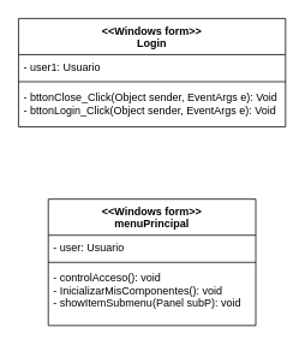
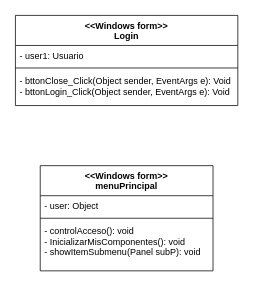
  <mxCell id="0" />
  <mxCell id="1" parent="0" />
  <mxCell id="2" value="&lt;&lt;Windows form&gt;&gt;&#10;Login" style="swimlane;fontStyle=1;align=center;verticalAlign=top;childLayout=stackLayout;horizontal=1;startSize=40;horizontalStack=0;resizeParent=1;resizeParentMax=0;resizeLast=0;collapsible=1;marginBottom=0;" vertex="1" parent="1"><mxGeometry x="20" y="20" width="296" height="120" as="geometry" /></mxCell>
  <mxCell id="3" value="- user1: Usuario" style="text;strokeColor=none;fillColor=none;align=left;verticalAlign=top;spacingLeft=4;spacingRight=4;overflow=hidden;rotatable=0;points=[[0,0.5],[1,0.5]];portConstraint=eastwest;" vertex="1" parent="2"><mxGeometry y="40" width="296" height="26" as="geometry" /></mxCell>
  <mxCell id="4" value="" style="line;strokeWidth=1;fillColor=none;align=left;verticalAlign=middle;spacingTop=-1;spacingLeft=3;spacingRight=3;rotatable=0;labelPosition=right;points=[];portConstraint=eastwest;" vertex="1" parent="2"><mxGeometry y="66" width="296" height="8" as="geometry" /></mxCell>
  <mxCell id="5" value="- bttonClose_Click(Object sender, EventArgs e): Void&#10;- bttonLogin_Click(Object sender, EventArgs e): Void" style="text;strokeColor=none;fillColor=none;align=left;verticalAlign=top;spacingLeft=4;spacingRight=4;overflow=hidden;rotatable=0;points=[[0,0.5],[1,0.5]];portConstraint=eastwest;" vertex="1" parent="2"><mxGeometry y="74" width="296" height="46" as="geometry" /></mxCell>
  <mxCell id="6" value="&lt;&lt;Windows form&gt;&gt;&#10;menuPrincipal" style="swimlane;fontStyle=1;align=center;verticalAlign=top;childLayout=stackLayout;horizontal=1;startSize=40;horizontalStack=0;resizeParent=1;resizeParentMax=0;resizeLast=0;collapsible=1;marginBottom=0;" vertex="1" parent="1"><mxGeometry x="53" y="220" width="230" height="140" as="geometry" /></mxCell>
- <mxCell id="7" value="- user: Usuario" style="text;strokeColor=none;fillColor=none;align=left;verticalAlign=top;spacingLeft=4;spacingRight=4;overflow=hidden;rotatable=0;points=[[0,0.5],[1,0.5]];portConstraint=eastwest;" vertex="1" parent="6"><mxGeometry y="40" width="230" height="26" as="geometry" /></mxCell>
+ <mxCell id="7" value="- user: Object" style="text;strokeColor=none;fillColor=none;align=left;verticalAlign=top;spacingLeft=4;spacingRight=4;overflow=hidden;rotatable=0;points=[[0,0.5],[1,0.5]];portConstraint=eastwest;" vertex="1" parent="6"><mxGeometry y="40" width="230" height="26" as="geometry" /></mxCell>
  <mxCell id="8" value="" style="line;strokeWidth=1;fillColor=none;align=left;verticalAlign=middle;spacingTop=-1;spacingLeft=3;spacingRight=3;rotatable=0;labelPosition=right;points=[];portConstraint=eastwest;" vertex="1" parent="6"><mxGeometry y="66" width="230" height="8" as="geometry" /></mxCell>
  <mxCell id="9" value="- controlAcceso(): void&#10;- InicializarMisComponentes(): void&#10;- showItemSubmenu(Panel subP): void" style="text;strokeColor=none;fillColor=none;align=left;verticalAlign=top;spacingLeft=4;spacingRight=4;overflow=hidden;rotatable=0;points=[[0,0.5],[1,0.5]];portConstraint=eastwest;" vertex="1" parent="6"><mxGeometry y="74" width="230" height="66" as="geometry" /></mxCell>
